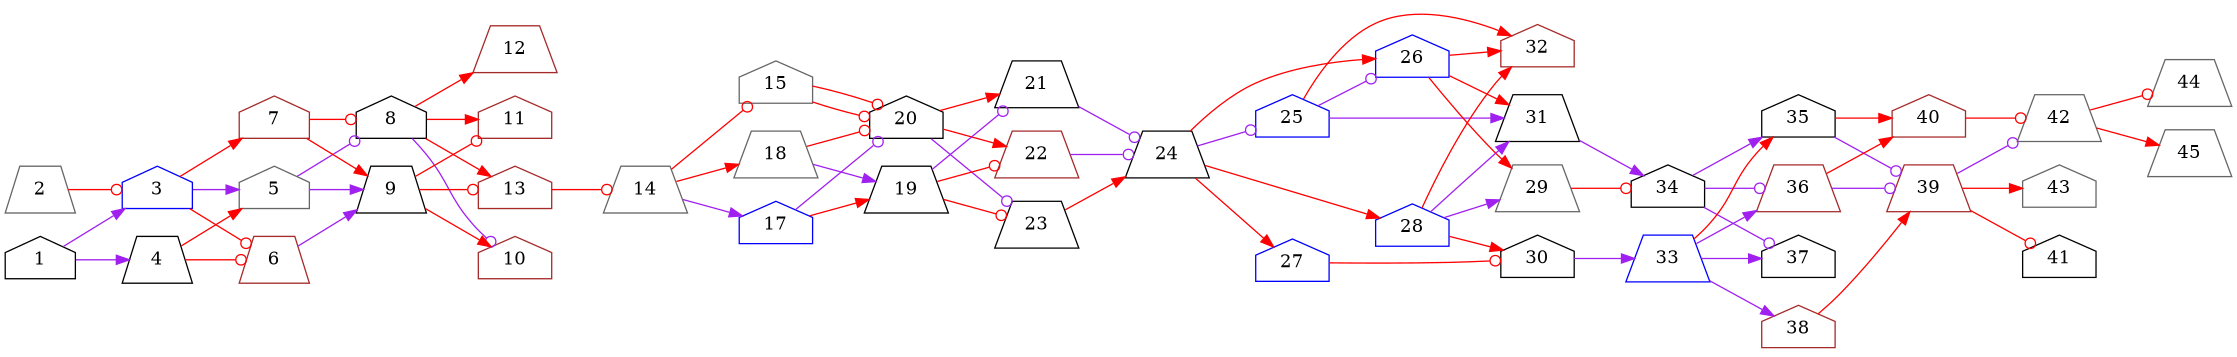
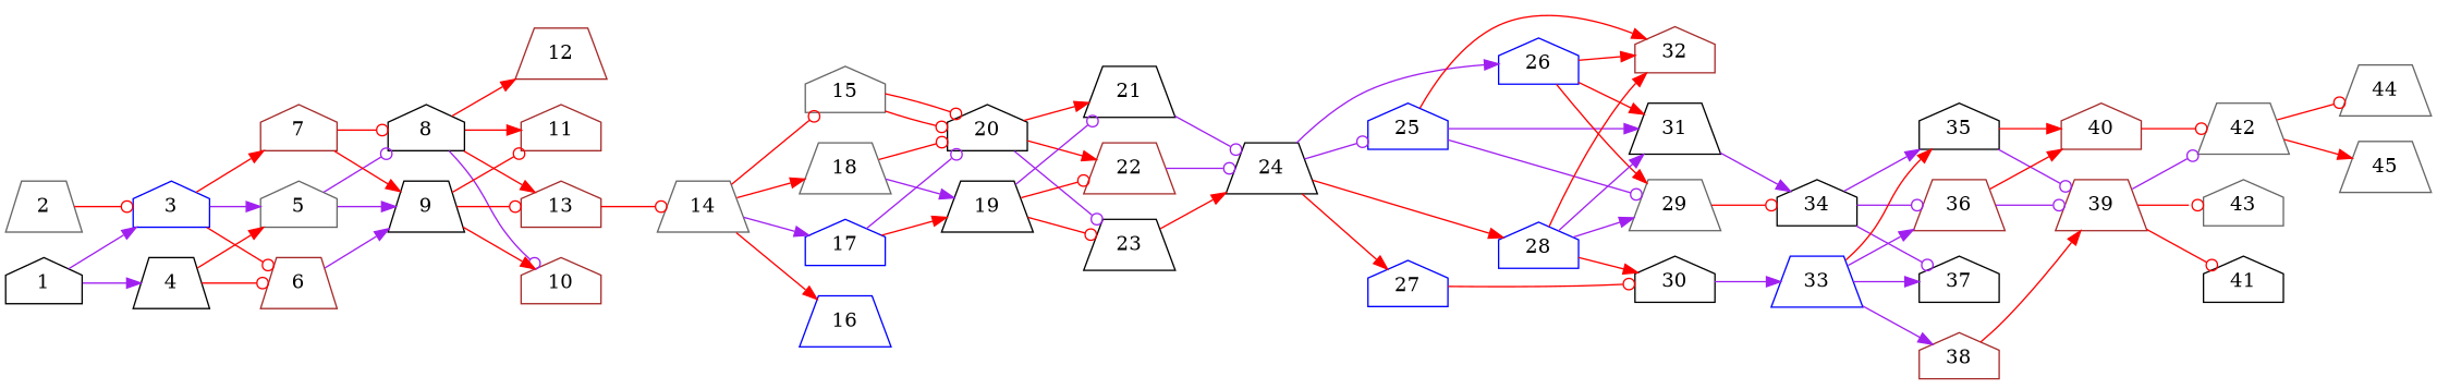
  digraph {
    rankdir=LR
    node [alpha=0.05 color=black shape=house]
    edge [arrowhead=normal color=red]
    1 [alpha=0.17 expect_size=44129280]
    3 [alpha=0.06 color=blue expect_size=41544704]
    4 [alpha=0.12 expect_size=7776256 shape=trapezium]
    5 [alpha=0.01 color=gray40 expect_size=49330176]
    6 [alpha=0.11 color=brown expect_size=15456256 shape=trapezium]
    7 [alpha=0.07 color=brown expect_size=15344640]
    8 [alpha=0.10 expect_size=26278912]
    9 [alpha=0.14 expect_size=24579072 shape=trapezium]
    2 [alpha=0.20 color=gray40 expect_size=11808768 shape=trapezium]
    10 [alpha=0.09 color=brown expect_size=22080512]
    11 [alpha=0.18 color=brown expect_size=10876928]
    12 [alpha=0.02 color=brown expect_size=51163136 shape=trapezium]
    13 [color=brown expect_size=50897920]
    14 [alpha=0.18 color=gray40 expect_size=18942976 shape=trapezium]
    15 [alpha=0.13 color=gray40 expect_size=47160320]
+   16 [alpha=0.03 color=blue expect_size=50286592 shape=trapezium]
    17 [alpha=0.17 color=blue expect_size=28059648]
    18 [alpha=0.04 color=gray40 expect_size=45193216 shape=trapezium]
    20 [alpha=0.03 expect_size=6888448]
    19 [alpha=0.10 expect_size=21743616 shape=trapezium]
    21 [alpha=0.13 expect_size=28870656 shape=trapezium]
    22 [alpha=0.06 color=brown expect_size=23922688 shape=trapezium]
    23 [alpha=0.14 expect_size=28541952 shape=trapezium]
    24 [alpha=0.03 expect_size=41066496 shape=trapezium]
    25 [alpha=0.11 color=blue expect_size=37052416]
    26 [alpha=0.03 color=blue expect_size=19891200]
    27 [alpha=0.20 color=blue expect_size=27791360]
    28 [color=blue expect_size=19574784]
    29 [alpha=0.19 color=gray40 expect_size=28914688 shape=trapezium]
    31 [alpha=0.02 expect_size=12967936 shape=trapezium]
    32 [color=brown expect_size=44249088]
    30 [alpha=0.19 expect_size=52276224]
    34 [alpha=0.15 expect_size=44277760]
    33 [alpha=0.07 color=blue expect_size=11127808 shape=trapezium]
    35 [alpha=0.00 expect_size=51861504]
    36 [color=brown expect_size=30780416 shape=trapezium]
    37 [alpha=0.19 expect_size=38433792]
    38 [alpha=0.10 color=brown expect_size=37737472]
    39 [alpha=0.08 color=brown expect_size=49729536 shape=trapezium]
    40 [alpha=0.07 color=brown expect_size=46559232]
    41 [alpha=0.16 expect_size=45065216]
    42 [alpha=0.13 color=gray40 expect_size=50882560 shape=trapezium]
    43 [alpha=0.20 color=gray40 expect_size=15560704]
    44 [alpha=0.01 color=gray40 expect_size=31941632 shape=trapezium]
    45 [alpha=0.17 color=gray40 expect_size=19352576 shape=trapezium]
    1 -> 3 [color=purple]
    1 -> 4 [color=purple]
    3 -> 5 [color=purple]
    3 -> 6 [arrowhead=odot]
    3 -> 7
    4 -> 5
    4 -> 6 [arrowhead=odot]
    5 -> 8 [arrowhead=odot color=purple]
    5 -> 9 [color=purple]
    6 -> 9 [color=purple]
    7 -> 8 [arrowhead=odot]
    7 -> 9
    8 -> 10 [arrowhead=odot color=purple]
    8 -> 11
    8 -> 12
    8 -> 13
    9 -> 10
    9 -> 11 [arrowhead=odot]
    9 -> 13 [arrowhead=odot]
    2 -> 3 [arrowhead=odot]
    13 -> 14 [arrowhead=odot]
    14 -> 15 [arrowhead=odot]
+   14 -> 16
    14 -> 17 [color=purple]
    14 -> 18
    15 -> 20 [arrowhead=odot]
    15 -> 20 [arrowhead=odot]
    17 -> 20 [arrowhead=odot color=purple]
    17 -> 19
    18 -> 20 [arrowhead=odot]
    18 -> 19 [color=purple]
    20 -> 21
    20 -> 22
    20 -> 23 [arrowhead=odot color=purple]
    19 -> 21 [arrowhead=odot color=purple]
    19 -> 22 [arrowhead=odot]
    19 -> 23 [arrowhead=odot]
    21 -> 24 [arrowhead=odot color=purple]
    22 -> 24 [arrowhead=odot color=purple]
    23 -> 24
    24 -> 25 [arrowhead=odot color=purple]
-   24 -> 26
+   24 -> 26 [color=purple]
    24 -> 27
    24 -> 28
-   25 -> 26 [arrowhead=odot color=purple]
+   25 -> 29 [arrowhead=odot color=purple]
    25 -> 31 [color=purple]
    25 -> 32
    26 -> 29
    26 -> 31
    26 -> 32
    27 -> 30 [arrowhead=odot]
    28 -> 29 [color=purple]
    28 -> 31 [color=purple]
    28 -> 32
    28 -> 30
    29 -> 34 [arrowhead=odot]
    31 -> 34 [color=purple]
    30 -> 33 [color=purple]
    34 -> 35 [color=purple]
    34 -> 36 [arrowhead=odot color=purple]
    34 -> 37 [arrowhead=odot color=purple]
    33 -> 35
    33 -> 36 [color=purple]
    33 -> 37 [color=purple]
    33 -> 38 [color=purple]
    35 -> 39 [arrowhead=odot color=purple]
    35 -> 40
    36 -> 39 [arrowhead=odot color=purple]
    36 -> 40
    38 -> 39
    39 -> 41 [arrowhead=odot]
    39 -> 42 [arrowhead=odot color=purple]
-   39 -> 43
+   39 -> 43 [arrowhead=odot]
    40 -> 42 [arrowhead=odot]
    42 -> 44 [arrowhead=odot]
    42 -> 45
  }
